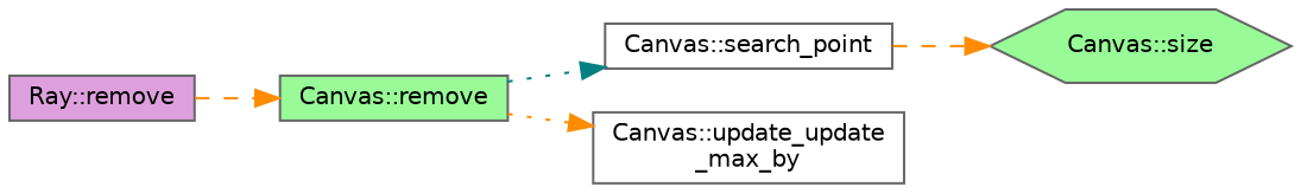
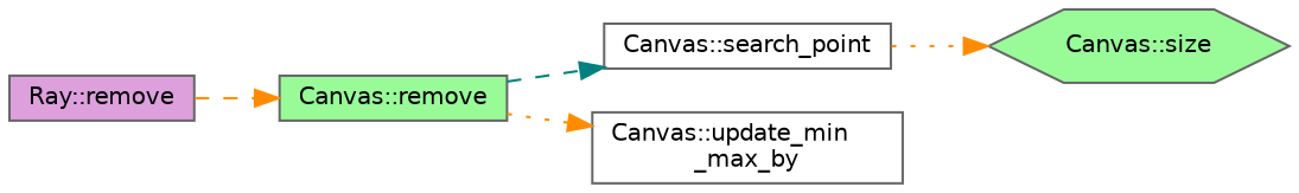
  digraph {
    rankdir=LR
    node [color=grey40 fillcolor=palegreen fontname=Helvetica fontsize=10 shape=box style=filled]
    edge [color=darkorange fontname=Helvetica fontsize=10 labelfontname=Helvetica labelfontsize=10 style=dashed]
    n1 [color=gray40 fontcolor=black height=0.2 label="Canvas::remove" width=0.4]
    n2 [fillcolor=white height=0.2 label="Canvas::search_point" width=0.4]
-   n3 [fillcolor=white height=0.2 label="Canvas::update_update\l_max_by" width=0.4]
+   n3 [fillcolor=white height=0.2 label="Canvas::update_min\l_max_by" width=0.4]
    n4 [fillcolor=plum height=0.2 label="Ray::remove" width=0.4]
    n5 [height=0.2 label="Canvas::size" shape=hexagon width=0.4]
-   n1 -> n2 [color=teal style=dotted]
+   n1 -> n2 [color=teal]
    n1 -> n3 [style=dotted]
-   n2 -> n5
+   n2 -> n5 [style=dotted]
    n4 -> n1
  }
